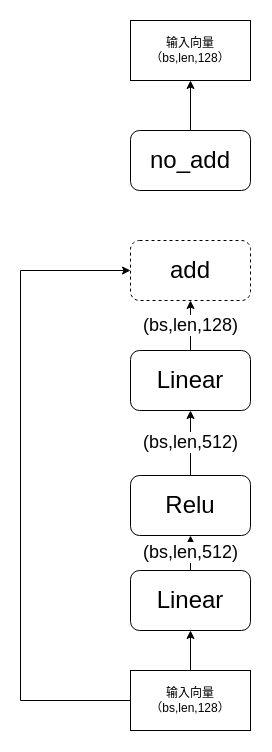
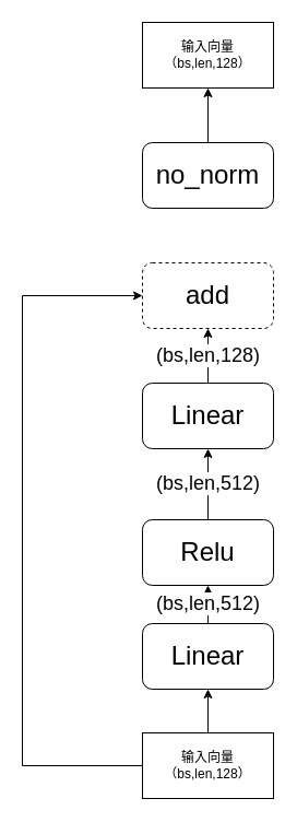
  <mxCell id="0" />
  <mxCell id="1" parent="0" />
  <mxCell id="2" style="edgeStyle=orthogonalEdgeStyle;rounded=0;orthogonalLoop=1;jettySize=auto;html=1;exitX=0.5;exitY=0;exitDx=0;exitDy=0;entryX=0.5;entryY=1;entryDx=0;entryDy=0;" edge="1" parent="1" source="4" target="6"><mxGeometry relative="1" as="geometry" /></mxCell>
  <mxCell id="3" style="edgeStyle=orthogonalEdgeStyle;rounded=0;orthogonalLoop=1;jettySize=auto;html=1;exitX=0;exitY=0.5;exitDx=0;exitDy=0;entryX=0;entryY=0.5;entryDx=0;entryDy=0;" edge="1" parent="1" source="4" target="11"><mxGeometry relative="1" as="geometry"><Array as="points"><mxPoint x="20" y="700" /><mxPoint x="20" y="270" /></Array></mxGeometry></mxCell>
  <mxCell id="4" value="输入向量&lt;br&gt;（bs,len,128）" style="rounded=0;whiteSpace=wrap;html=1;" vertex="1" parent="1"><mxGeometry x="130" y="670" width="120" height="60" as="geometry" /></mxCell>
  <mxCell id="5" value="&lt;font style=&quot;font-size: 18px&quot;&gt;(bs,len,512)&lt;/font&gt;" style="edgeStyle=orthogonalEdgeStyle;rounded=0;orthogonalLoop=1;jettySize=auto;html=1;exitX=0.5;exitY=0;exitDx=0;exitDy=0;entryX=0.5;entryY=1;entryDx=0;entryDy=0;" edge="1" parent="1" source="6" target="8"><mxGeometry relative="1" as="geometry" /></mxCell>
  <mxCell id="6" value="&lt;font style=&quot;font-size: 24px&quot;&gt;Linear&lt;/font&gt;" style="rounded=1;whiteSpace=wrap;html=1;" vertex="1" parent="1"><mxGeometry x="130" y="570" width="120" height="60" as="geometry" /></mxCell>
  <mxCell id="7" value="&lt;font style=&quot;font-size: 18px&quot;&gt;(bs,len,512)&lt;/font&gt;" style="edgeStyle=orthogonalEdgeStyle;rounded=0;orthogonalLoop=1;jettySize=auto;html=1;exitX=0.5;exitY=0;exitDx=0;exitDy=0;" edge="1" parent="1" source="8" target="10"><mxGeometry relative="1" as="geometry" /></mxCell>
  <mxCell id="8" value="&lt;font style=&quot;font-size: 24px&quot;&gt;Relu&lt;/font&gt;" style="rounded=1;whiteSpace=wrap;html=1;" vertex="1" parent="1"><mxGeometry x="130" y="475" width="120" height="60" as="geometry" /></mxCell>
  <mxCell id="9" value="&lt;font style=&quot;font-size: 18px&quot;&gt;(bs,len,128)&lt;/font&gt;" style="edgeStyle=orthogonalEdgeStyle;rounded=0;orthogonalLoop=1;jettySize=auto;html=1;exitX=0.5;exitY=0;exitDx=0;exitDy=0;entryX=0.5;entryY=1;entryDx=0;entryDy=0;" edge="1" parent="1" source="10" target="11"><mxGeometry relative="1" as="geometry" /></mxCell>
  <mxCell id="10" value="&lt;font style=&quot;font-size: 24px&quot;&gt;Linear&lt;/font&gt;" style="rounded=1;whiteSpace=wrap;html=1;" vertex="1" parent="1"><mxGeometry x="130" y="350" width="120" height="60" as="geometry" /></mxCell>
  <mxCell id="11" value="&lt;font style=&quot;font-size: 24px&quot;&gt;add&lt;/font&gt;" style="rounded=1;whiteSpace=wrap;html=1;dashed=1;" vertex="1" parent="1"><mxGeometry x="130" y="240" width="120" height="60" as="geometry" /></mxCell>
  <mxCell id="12" style="edgeStyle=orthogonalEdgeStyle;rounded=0;orthogonalLoop=1;jettySize=auto;html=1;exitX=0.5;exitY=0;exitDx=0;exitDy=0;entryX=0.5;entryY=1;entryDx=0;entryDy=0;" edge="1" parent="1" source="13" target="14"><mxGeometry relative="1" as="geometry" /></mxCell>
- <mxCell id="13" value="&lt;font style=&quot;font-size: 24px&quot;&gt;no_add&lt;/font&gt;" style="rounded=1;whiteSpace=wrap;html=1;" vertex="1" parent="1"><mxGeometry x="130" y="130" width="120" height="60" as="geometry" /></mxCell>
+ <mxCell id="13" value="&lt;font style=&quot;font-size: 24px&quot;&gt;no_norm&lt;/font&gt;" style="rounded=1;whiteSpace=wrap;html=1;" vertex="1" parent="1"><mxGeometry x="130" y="130" width="120" height="60" as="geometry" /></mxCell>
  <mxCell id="14" value="输入向量&lt;br&gt;（bs,len,128）" style="rounded=0;whiteSpace=wrap;html=1;" vertex="1" parent="1"><mxGeometry x="130" y="20" width="120" height="60" as="geometry" /></mxCell>
